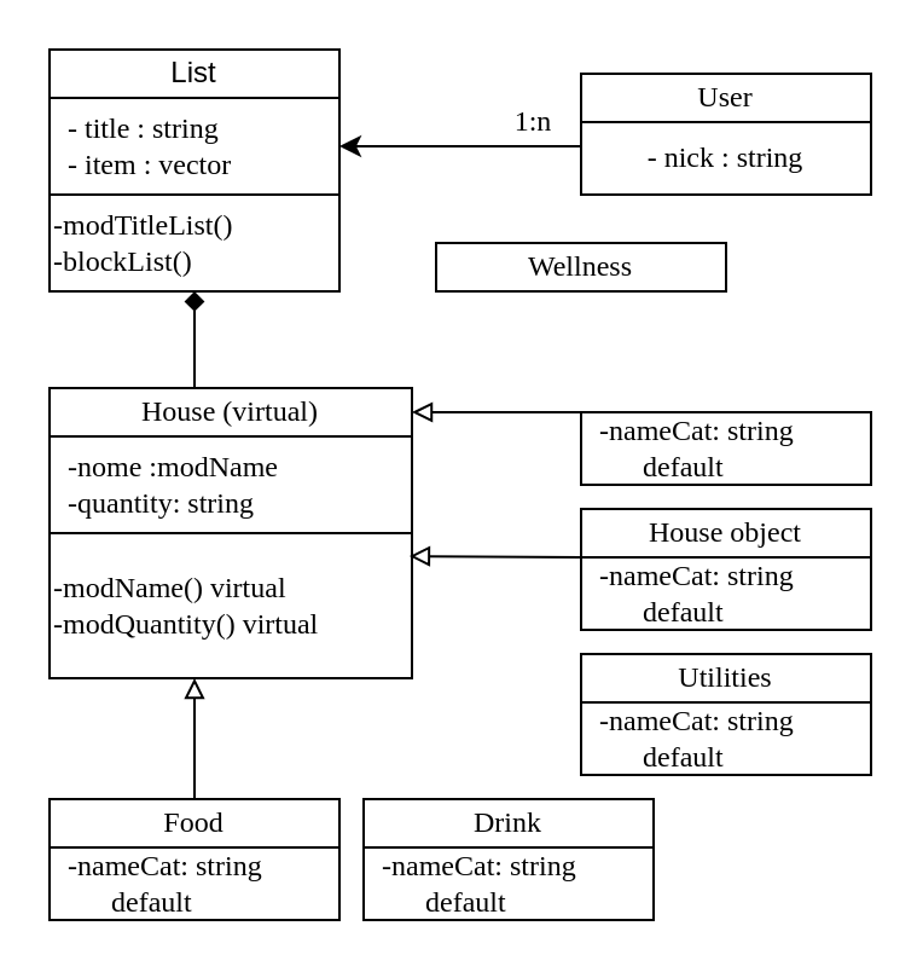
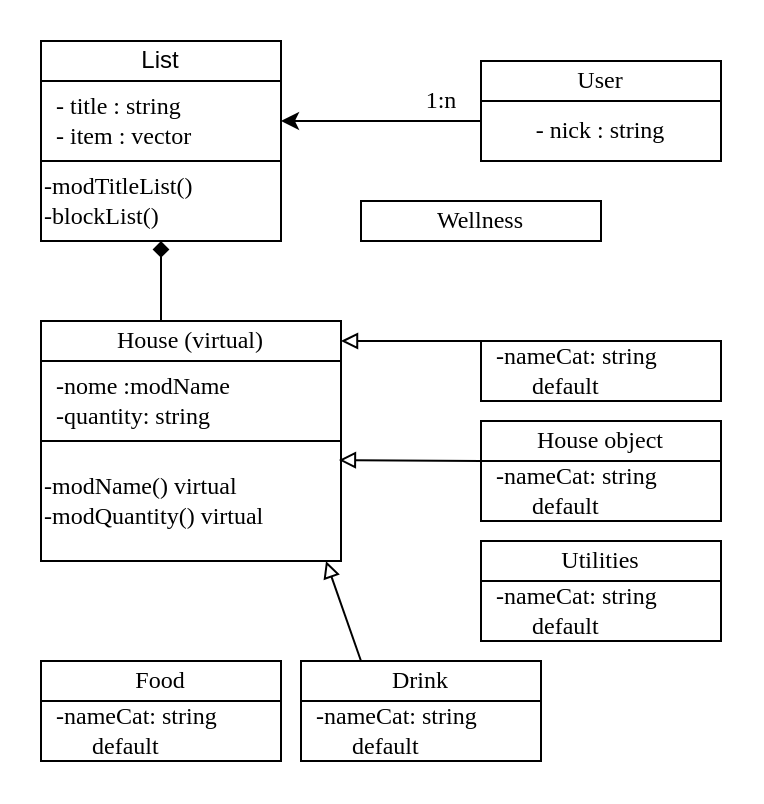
  <mxCell id="0" />
  <mxCell id="1" parent="0" />
  <mxCell id="2" value="List" style="rounded=0;whiteSpace=wrap;html=1;" vertex="1" parent="1"><mxGeometry x="20" y="20" width="120" height="20" as="geometry" /></mxCell>
  <mxCell id="3" value="&lt;span style=&quot;background-color: initial; font-family: Verdana;&quot;&gt;&amp;nbsp; - title : string&lt;br&gt;&amp;nbsp; - item : vector&lt;br&gt;&lt;/span&gt;" style="rounded=0;whiteSpace=wrap;html=1;align=left;" vertex="1" parent="1"><mxGeometry x="20" y="40" width="120" height="40" as="geometry" /></mxCell>
  <mxCell id="4" value="-modTitleList()&lt;br&gt;-blockList()" style="rounded=0;whiteSpace=wrap;html=1;fontFamily=Verdana;align=left;" vertex="1" parent="1"><mxGeometry x="20" y="80" width="120" height="40" as="geometry" /></mxCell>
  <mxCell id="5" value="" style="endArrow=classic;html=1;rounded=0;fontFamily=Verdana;entryX=1;entryY=0.5;entryDx=0;entryDy=0;" edge="1" parent="1" target="3"><mxGeometry width="50" height="50" relative="1" as="geometry"><mxPoint x="260" y="60" as="sourcePoint" /><mxPoint x="420" y="130" as="targetPoint" /></mxGeometry></mxCell>
  <mxCell id="6" value="User" style="rounded=0;whiteSpace=wrap;html=1;fontFamily=Verdana;" vertex="1" parent="1"><mxGeometry x="240" y="30" width="120" height="20" as="geometry" /></mxCell>
  <mxCell id="7" value="- nick : string" style="rounded=0;whiteSpace=wrap;html=1;fontFamily=Verdana;" vertex="1" parent="1"><mxGeometry x="240" y="50" width="120" height="30" as="geometry" /></mxCell>
  <mxCell id="8" value="1:n" style="text;html=1;align=center;verticalAlign=middle;resizable=0;points=[];autosize=1;strokeColor=none;fillColor=none;fontFamily=Verdana;" vertex="1" parent="1"><mxGeometry x="200" y="40" width="40" height="20" as="geometry" /></mxCell>
  <mxCell id="9" value="" style="endArrow=diamond;html=1;rounded=0;fontFamily=Verdana;entryX=0.5;entryY=1;entryDx=0;entryDy=0;endFill=1;" edge="1" parent="1" target="4"><mxGeometry width="50" height="50" relative="1" as="geometry"><mxPoint x="80" y="220" as="sourcePoint" /><mxPoint x="100" y="170" as="targetPoint" /></mxGeometry></mxCell>
  <mxCell id="10" value="House (virtual)" style="rounded=0;whiteSpace=wrap;html=1;fontFamily=Verdana;" vertex="1" parent="1"><mxGeometry x="20" y="160" width="150" height="20" as="geometry" /></mxCell>
  <mxCell id="11" value="&amp;nbsp; -nome :modName&lt;br&gt;&amp;nbsp; -quantity: string" style="rounded=0;whiteSpace=wrap;html=1;fontFamily=Verdana;align=left;" vertex="1" parent="1"><mxGeometry x="20" y="180" width="150" height="40" as="geometry" /></mxCell>
  <mxCell id="12" value="-modName() virtual&lt;br&gt;-modQuantity() virtual" style="rounded=0;whiteSpace=wrap;html=1;fontFamily=Verdana;align=left;" vertex="1" parent="1"><mxGeometry x="20" y="220" width="150" height="60" as="geometry" /></mxCell>
- <mxCell id="13" value="" style="endArrow=block;html=1;rounded=0;fontFamily=Verdana;exitX=0.5;exitY=0;exitDx=0;exitDy=0;entryX=0.4;entryY=1;entryDx=0;entryDy=0;entryPerimeter=0;endFill=0;" edge="1" parent="1" source="14" target="12"><mxGeometry width="50" height="50" relative="1" as="geometry"><mxPoint x="60" y="360" as="sourcePoint" /><mxPoint x="70" y="300" as="targetPoint" /></mxGeometry></mxCell>
  <mxCell id="14" value="Food" style="rounded=0;whiteSpace=wrap;html=1;fontFamily=Verdana;" vertex="1" parent="1"><mxGeometry x="20" y="330" width="120" height="20" as="geometry" /></mxCell>
  <mxCell id="15" value="&amp;nbsp; -nameCat: string&lt;br&gt;&lt;span style=&quot;white-space: pre;&quot;&gt;&#09;&lt;/span&gt;default" style="rounded=0;whiteSpace=wrap;html=1;fontFamily=Verdana;align=left;" vertex="1" parent="1"><mxGeometry x="20" y="350" width="120" height="30" as="geometry" /></mxCell>
  <mxCell id="16" value="Drink" style="rounded=0;whiteSpace=wrap;html=1;fontFamily=Verdana;" vertex="1" parent="1"><mxGeometry x="150" y="330" width="120" height="20" as="geometry" /></mxCell>
  <mxCell id="17" value="&amp;nbsp; -nameCat: string&lt;br&gt;&lt;span style=&quot;white-space: pre;&quot;&gt;&#09;&lt;/span&gt;default" style="rounded=0;whiteSpace=wrap;html=1;fontFamily=Verdana;align=left;" vertex="1" parent="1"><mxGeometry x="150" y="350" width="120" height="30" as="geometry" /></mxCell>
  <mxCell id="18" value="Utilities" style="rounded=0;whiteSpace=wrap;html=1;fontFamily=Verdana;" vertex="1" parent="1"><mxGeometry x="240" y="270" width="120" height="20" as="geometry" /></mxCell>
  <mxCell id="19" value="&amp;nbsp; -nameCat: string&lt;br&gt;&lt;span style=&quot;white-space: pre;&quot;&gt;&#09;&lt;/span&gt;default" style="rounded=0;whiteSpace=wrap;html=1;fontFamily=Verdana;align=left;" vertex="1" parent="1"><mxGeometry x="240" y="290" width="120" height="30" as="geometry" /></mxCell>
  <mxCell id="20" value="House object" style="rounded=0;whiteSpace=wrap;html=1;fontFamily=Verdana;" vertex="1" parent="1"><mxGeometry x="240" y="210" width="120" height="20" as="geometry" /></mxCell>
  <mxCell id="21" value="&amp;nbsp; -nameCat: string&lt;br&gt;&lt;span style=&quot;white-space: pre;&quot;&gt;&#09;&lt;/span&gt;default" style="rounded=0;whiteSpace=wrap;html=1;fontFamily=Verdana;align=left;" vertex="1" parent="1"><mxGeometry x="240" y="230" width="120" height="30" as="geometry" /></mxCell>
+ <mxCell id="22" value="" style="endArrow=block;html=1;rounded=0;fontFamily=Verdana;exitX=0.25;exitY=0;exitDx=0;exitDy=0;entryX=0.95;entryY=1.001;entryDx=0;entryDy=0;endFill=0;entryPerimeter=0;" edge="1" parent="1" source="16" target="12"><mxGeometry width="50" height="50" relative="1" as="geometry"><mxPoint x="229.76" y="360" as="sourcePoint" /><mxPoint x="229.76" y="280" as="targetPoint" /><Array as="points" /></mxGeometry></mxCell>
  <mxCell id="23" value="" style="endArrow=block;html=1;rounded=0;fontFamily=Verdana;exitX=0;exitY=0;exitDx=0;exitDy=0;entryX=0.993;entryY=0.159;entryDx=0;entryDy=0;endFill=0;entryPerimeter=0;" edge="1" parent="1" source="21" target="12"><mxGeometry width="50" height="50" relative="1" as="geometry"><mxPoint x="249.76" y="250" as="sourcePoint" /><mxPoint x="190" y="170" as="targetPoint" /><Array as="points" /></mxGeometry></mxCell>
  <mxCell id="24" value="Wellness" style="rounded=0;whiteSpace=wrap;html=1;fontFamily=Verdana;" vertex="1" parent="1"><mxGeometry x="180" y="100" width="120" height="20" as="geometry" /></mxCell>
  <mxCell id="25" value="&amp;nbsp; -nameCat: string&lt;br&gt;&lt;span style=&quot;white-space: pre;&quot;&gt;&#09;&lt;/span&gt;default" style="rounded=0;whiteSpace=wrap;html=1;fontFamily=Verdana;align=left;" vertex="1" parent="1"><mxGeometry x="240" y="170" width="120" height="30" as="geometry" /></mxCell>
  <mxCell id="26" value="" style="endArrow=block;html=1;rounded=0;fontFamily=Verdana;exitX=0;exitY=0;exitDx=0;exitDy=0;entryX=1;entryY=0.5;entryDx=0;entryDy=0;endFill=0;" edge="1" parent="1" source="25" target="10"><mxGeometry width="50" height="50" relative="1" as="geometry"><mxPoint x="240" y="169.31" as="sourcePoint" /><mxPoint x="170" y="169.31" as="targetPoint" /><Array as="points" /></mxGeometry></mxCell>
